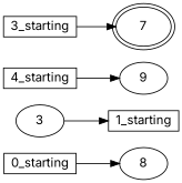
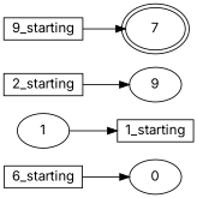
  digraph {
    fontname=Inter
    rankdir=LR
    node [fontname=Inter]
    edge [fontname=Inter]
-   n1 [is_final=False is_start=True label=8 peripheries=1]
-   "0_starting" [height=0.0 shape=None width=0.0]
-   n3 [is_final=False is_start=True label=3 peripheries=1]
+   n1 [is_final=False is_start=True label=0 peripheries=1]
+   "0_starting" [height=0.0 shape=None width=0.0 label="6_starting"]
+   n3 [is_final=False is_start=True label=1 peripheries=1]
    "1_starting" [height=0.0 shape=None width=0.0]
    n5 [is_final=False is_start=True label=9 peripheries=1]
-   "2_starting" [height=0.0 shape=None width=0.0 label="4_starting"]
+   "2_starting" [height=0.0 shape=None width=0.0]
    n7 [is_final=True is_start=True label=7 peripheries=2]
-   "3_starting" [height=0.0 shape=None width=0.0]
+   "3_starting" [height=0.0 shape=None width=0.0 label="9_starting"]
    "0_starting" -> n1
    n3 -> "1_starting"
    "2_starting" -> n5
    "3_starting" -> n7
  }
